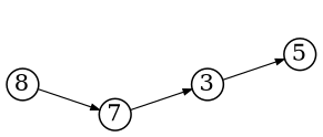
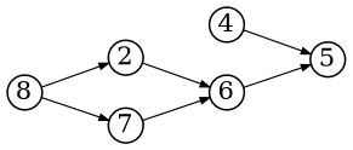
  digraph {
    rankdir=LR
    node [fixedsize=true shape=circle]
    edge [arrowsize=0.5 penwidth=0.75]
+   4 [width=.26]
    5 [width=.26]
-   3 [width=.26]
+   3 [width=.26 label=6]
+   2 [width=.26]
    n5 [label=7 width=.26]
    n6 [label=8 width=.26]
+   4 -> 5
    3 -> 5
+   2 -> 3
    n5 -> 3
+   n6 -> 2
    n6 -> n5
  }
